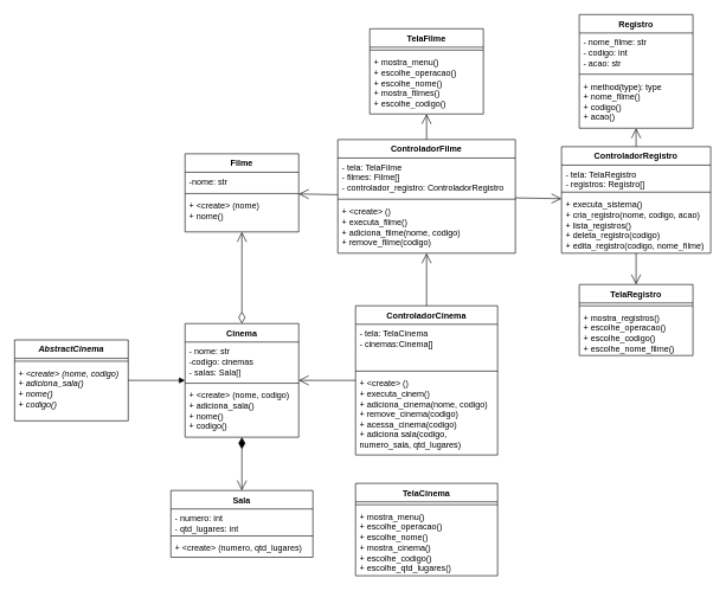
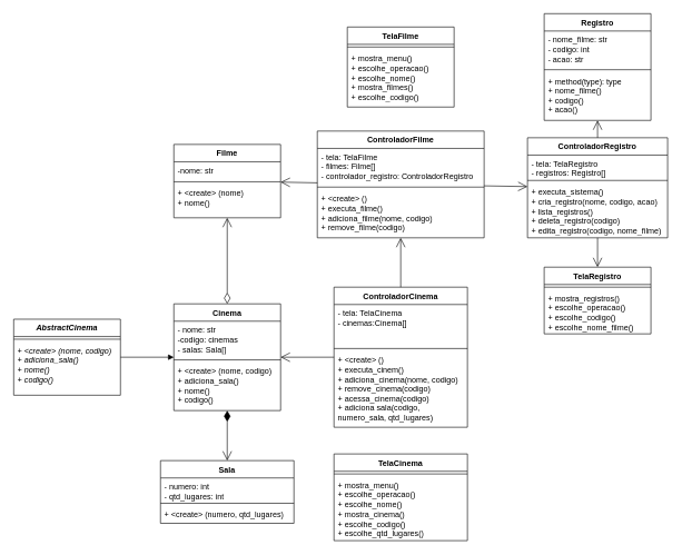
  <mxCell id="0" />
  <mxCell id="1" parent="0" />
  <mxCell id="2" value="Cinema" style="swimlane;fontStyle=1;align=center;verticalAlign=top;childLayout=stackLayout;horizontal=1;startSize=26;horizontalStack=0;resizeParent=1;resizeParentMax=0;resizeLast=0;collapsible=1;marginBottom=0;whiteSpace=wrap;html=1;" parent="1" vertex="1"><mxGeometry x="260" y="455" width="160" height="160" as="geometry" /></mxCell>
  <mxCell id="3" value="- nome: str&lt;br&gt;-codigo: cinemas&lt;br&gt;- salas: Sala[]&amp;nbsp;" style="text;strokeColor=none;fillColor=none;align=left;verticalAlign=top;spacingLeft=4;spacingRight=4;overflow=hidden;rotatable=0;points=[[0,0.5],[1,0.5]];portConstraint=eastwest;whiteSpace=wrap;html=1;" parent="2" vertex="1"><mxGeometry y="26" width="160" height="54" as="geometry" /></mxCell>
  <mxCell id="4" value="" style="line;strokeWidth=1;fillColor=none;align=left;verticalAlign=middle;spacingTop=-1;spacingLeft=3;spacingRight=3;rotatable=0;labelPosition=right;points=[];portConstraint=eastwest;strokeColor=inherit;" parent="2" vertex="1"><mxGeometry y="80" width="160" height="8" as="geometry" /></mxCell>
  <mxCell id="5" value="+ &amp;lt;create&amp;gt; (nome, codigo)&lt;br&gt;+ adiciona_sala()&lt;br&gt;+ nome()&lt;br&gt;+ codigo()" style="text;strokeColor=none;fillColor=none;align=left;verticalAlign=top;spacingLeft=4;spacingRight=4;overflow=hidden;rotatable=0;points=[[0,0.5],[1,0.5]];portConstraint=eastwest;whiteSpace=wrap;html=1;" parent="2" vertex="1"><mxGeometry y="88" width="160" height="72" as="geometry" /></mxCell>
  <mxCell id="6" value="ControladorCinema" style="swimlane;fontStyle=1;align=center;verticalAlign=top;childLayout=stackLayout;horizontal=1;startSize=26;horizontalStack=0;resizeParent=1;resizeParentMax=0;resizeLast=0;collapsible=1;marginBottom=0;whiteSpace=wrap;html=1;" parent="1" vertex="1"><mxGeometry x="500" y="430" width="200" height="210" as="geometry" /></mxCell>
  <mxCell id="7" value="- tela: TelaCinema&lt;br&gt;- cinemas:Cinema[]" style="text;strokeColor=none;fillColor=none;align=left;verticalAlign=top;spacingLeft=4;spacingRight=4;overflow=hidden;rotatable=0;points=[[0,0.5],[1,0.5]];portConstraint=eastwest;whiteSpace=wrap;html=1;" parent="6" vertex="1"><mxGeometry y="26" width="200" height="62" as="geometry" /></mxCell>
  <mxCell id="8" value="" style="line;strokeWidth=1;fillColor=none;align=left;verticalAlign=middle;spacingTop=-1;spacingLeft=3;spacingRight=3;rotatable=0;labelPosition=right;points=[];portConstraint=eastwest;strokeColor=inherit;" parent="6" vertex="1"><mxGeometry y="88" width="200" height="8" as="geometry" /></mxCell>
  <mxCell id="9" value="+ &amp;lt;create&amp;gt; ()&lt;br&gt;+ executa_cinem()&lt;br&gt;+ adiciona_cinema(nome, codigo)&lt;br&gt;+ remove_cinema(codigo)&lt;br&gt;+ acessa_cinema(codigo)&lt;br&gt;+ adiciona sala(codigo, numero_sala, qtd_lugares)" style="text;strokeColor=none;fillColor=none;align=left;verticalAlign=top;spacingLeft=4;spacingRight=4;overflow=hidden;rotatable=0;points=[[0,0.5],[1,0.5]];portConstraint=eastwest;whiteSpace=wrap;html=1;" parent="6" vertex="1"><mxGeometry y="96" width="200" height="114" as="geometry" /></mxCell>
  <mxCell id="10" value="TelaCinema" style="swimlane;fontStyle=1;align=center;verticalAlign=top;childLayout=stackLayout;horizontal=1;startSize=26;horizontalStack=0;resizeParent=1;resizeParentMax=0;resizeLast=0;collapsible=1;marginBottom=0;whiteSpace=wrap;html=1;" parent="1" vertex="1"><mxGeometry x="500" y="680" width="200" height="130" as="geometry" /></mxCell>
  <mxCell id="11" value="" style="line;strokeWidth=1;fillColor=none;align=left;verticalAlign=middle;spacingTop=-1;spacingLeft=3;spacingRight=3;rotatable=0;labelPosition=right;points=[];portConstraint=eastwest;strokeColor=inherit;" parent="10" vertex="1"><mxGeometry y="26" width="200" height="8" as="geometry" /></mxCell>
  <mxCell id="12" value="+ mostra_menu()&lt;br&gt;+ escolhe_operacao()&lt;br&gt;+ escolhe_nome()&lt;br style=&quot;border-color: var(--border-color);&quot;&gt;+ mostra_cinema()&lt;br style=&quot;border-color: var(--border-color);&quot;&gt;+ escolhe_codigo()&lt;br&gt;+ escolhe_qtd_lugares()" style="text;strokeColor=none;fillColor=none;align=left;verticalAlign=top;spacingLeft=4;spacingRight=4;overflow=hidden;rotatable=0;points=[[0,0.5],[1,0.5]];portConstraint=eastwest;whiteSpace=wrap;html=1;" parent="10" vertex="1"><mxGeometry y="34" width="200" height="96" as="geometry" /></mxCell>
  <mxCell id="13" value="Filme" style="swimlane;fontStyle=1;align=center;verticalAlign=top;childLayout=stackLayout;horizontal=1;startSize=26;horizontalStack=0;resizeParent=1;resizeParentMax=0;resizeLast=0;collapsible=1;marginBottom=0;whiteSpace=wrap;html=1;" parent="1" vertex="1"><mxGeometry x="260" y="216" width="160" height="110" as="geometry" /></mxCell>
  <mxCell id="14" value="-nome: str" style="text;strokeColor=none;fillColor=none;align=left;verticalAlign=top;spacingLeft=4;spacingRight=4;overflow=hidden;rotatable=0;points=[[0,0.5],[1,0.5]];portConstraint=eastwest;whiteSpace=wrap;html=1;" parent="13" vertex="1"><mxGeometry y="26" width="160" height="26" as="geometry" /></mxCell>
  <mxCell id="15" value="" style="line;strokeWidth=1;fillColor=none;align=left;verticalAlign=middle;spacingTop=-1;spacingLeft=3;spacingRight=3;rotatable=0;labelPosition=right;points=[];portConstraint=eastwest;strokeColor=inherit;" parent="13" vertex="1"><mxGeometry y="52" width="160" height="8" as="geometry" /></mxCell>
  <mxCell id="16" value="+ &amp;lt;create&amp;gt; (nome)&lt;br&gt;+ nome()" style="text;strokeColor=none;fillColor=none;align=left;verticalAlign=top;spacingLeft=4;spacingRight=4;overflow=hidden;rotatable=0;points=[[0,0.5],[1,0.5]];portConstraint=eastwest;whiteSpace=wrap;html=1;" parent="13" vertex="1"><mxGeometry y="60" width="160" height="50" as="geometry" /></mxCell>
  <mxCell id="17" value="TelaFilme" style="swimlane;fontStyle=1;align=center;verticalAlign=top;childLayout=stackLayout;horizontal=1;startSize=26;horizontalStack=0;resizeParent=1;resizeParentMax=0;resizeLast=0;collapsible=1;marginBottom=0;whiteSpace=wrap;html=1;" parent="1" vertex="1"><mxGeometry x="520" y="40" width="160" height="120" as="geometry" /></mxCell>
  <mxCell id="18" value="" style="line;strokeWidth=1;fillColor=none;align=left;verticalAlign=middle;spacingTop=-1;spacingLeft=3;spacingRight=3;rotatable=0;labelPosition=right;points=[];portConstraint=eastwest;strokeColor=inherit;" parent="17" vertex="1"><mxGeometry y="26" width="160" height="8" as="geometry" /></mxCell>
  <mxCell id="19" value="+ mostra_menu()&lt;br style=&quot;border-color: var(--border-color);&quot;&gt;+ escolhe_operacao()&lt;br style=&quot;border-color: var(--border-color);&quot;&gt;+ escolhe_nome()&lt;br style=&quot;border-color: var(--border-color);&quot;&gt;+ mostra_filmes()&lt;br style=&quot;border-color: var(--border-color);&quot;&gt;+ escolhe_codigo()&lt;br style=&quot;border-color: var(--border-color);&quot;&gt;" style="text;strokeColor=none;fillColor=none;align=left;verticalAlign=top;spacingLeft=4;spacingRight=4;overflow=hidden;rotatable=0;points=[[0,0.5],[1,0.5]];portConstraint=eastwest;whiteSpace=wrap;html=1;" parent="17" vertex="1"><mxGeometry y="34" width="160" height="86" as="geometry" /></mxCell>
  <mxCell id="20" value="ControladorFilme" style="swimlane;fontStyle=1;align=center;verticalAlign=top;childLayout=stackLayout;horizontal=1;startSize=26;horizontalStack=0;resizeParent=1;resizeParentMax=0;resizeLast=0;collapsible=1;marginBottom=0;whiteSpace=wrap;html=1;" parent="1" vertex="1"><mxGeometry x="475" y="196" width="250" height="160" as="geometry" /></mxCell>
  <mxCell id="21" value="- tela: TelaFilme&lt;br style=&quot;border-color: var(--border-color);&quot;&gt;- filmes: Filme[]&lt;br&gt;- controlador_registro: ControladorRegistro" style="text;strokeColor=none;fillColor=none;align=left;verticalAlign=top;spacingLeft=4;spacingRight=4;overflow=hidden;rotatable=0;points=[[0,0.5],[1,0.5]];portConstraint=eastwest;whiteSpace=wrap;html=1;" parent="20" vertex="1"><mxGeometry y="26" width="250" height="54" as="geometry" /></mxCell>
  <mxCell id="22" value="" style="line;strokeWidth=1;fillColor=none;align=left;verticalAlign=middle;spacingTop=-1;spacingLeft=3;spacingRight=3;rotatable=0;labelPosition=right;points=[];portConstraint=eastwest;strokeColor=inherit;" parent="20" vertex="1"><mxGeometry y="80" width="250" height="8" as="geometry" /></mxCell>
  <mxCell id="23" value="+ &amp;lt;create&amp;gt; ()&lt;br style=&quot;border-color: var(--border-color);&quot;&gt;+ executa_filme()&lt;br&gt;+ adiciona_filme(nome, codigo)&lt;br style=&quot;border-color: var(--border-color);&quot;&gt;+ remove_filme(codigo)" style="text;strokeColor=none;fillColor=none;align=left;verticalAlign=top;spacingLeft=4;spacingRight=4;overflow=hidden;rotatable=0;points=[[0,0.5],[1,0.5]];portConstraint=eastwest;whiteSpace=wrap;html=1;" parent="20" vertex="1"><mxGeometry y="88" width="250" height="72" as="geometry" /></mxCell>
  <mxCell id="24" value="Registro" style="swimlane;fontStyle=1;align=center;verticalAlign=top;childLayout=stackLayout;horizontal=1;startSize=26;horizontalStack=0;resizeParent=1;resizeParentMax=0;resizeLast=0;collapsible=1;marginBottom=0;whiteSpace=wrap;html=1;" parent="1" vertex="1"><mxGeometry x="815" width="160" height="160" as="geometry" y="20" /></mxCell>
  <mxCell id="25" value="- nome_filme: str&lt;br&gt;- codigo: int&lt;br&gt;- acao: str" style="text;strokeColor=none;fillColor=none;align=left;verticalAlign=top;spacingLeft=4;spacingRight=4;overflow=hidden;rotatable=0;points=[[0,0.5],[1,0.5]];portConstraint=eastwest;whiteSpace=wrap;html=1;" parent="24" vertex="1"><mxGeometry y="26" width="160" height="54" as="geometry" /></mxCell>
  <mxCell id="26" value="" style="line;strokeWidth=1;fillColor=none;align=left;verticalAlign=middle;spacingTop=-1;spacingLeft=3;spacingRight=3;rotatable=0;labelPosition=right;points=[];portConstraint=eastwest;strokeColor=inherit;" parent="24" vertex="1"><mxGeometry y="80" width="160" height="8" as="geometry" /></mxCell>
  <mxCell id="27" value="+ method(type): type&lt;br&gt;+ nome_filme()&lt;br&gt;+ codigo()&lt;br&gt;+ acao()&lt;br&gt;" style="text;strokeColor=none;fillColor=none;align=left;verticalAlign=top;spacingLeft=4;spacingRight=4;overflow=hidden;rotatable=0;points=[[0,0.5],[1,0.5]];portConstraint=eastwest;whiteSpace=wrap;html=1;" parent="24" vertex="1"><mxGeometry y="88" width="160" height="72" as="geometry" /></mxCell>
  <mxCell id="28" value="ControladorRegistro" style="swimlane;fontStyle=1;align=center;verticalAlign=top;childLayout=stackLayout;horizontal=1;startSize=26;horizontalStack=0;resizeParent=1;resizeParentMax=0;resizeLast=0;collapsible=1;marginBottom=0;whiteSpace=wrap;html=1;" parent="1" vertex="1"><mxGeometry x="790" y="206" width="210" height="150" as="geometry" /></mxCell>
  <mxCell id="29" value="- tela: TelaRegistro&lt;br&gt;- registros: Registro[]" style="text;strokeColor=none;fillColor=none;align=left;verticalAlign=top;spacingLeft=4;spacingRight=4;overflow=hidden;rotatable=0;points=[[0,0.5],[1,0.5]];portConstraint=eastwest;whiteSpace=wrap;html=1;" parent="28" vertex="1"><mxGeometry y="26" width="210" height="34" as="geometry" /></mxCell>
  <mxCell id="30" value="" style="line;strokeWidth=1;fillColor=none;align=left;verticalAlign=middle;spacingTop=-1;spacingLeft=3;spacingRight=3;rotatable=0;labelPosition=right;points=[];portConstraint=eastwest;strokeColor=inherit;" parent="28" vertex="1"><mxGeometry y="60" width="210" height="8" as="geometry" /></mxCell>
  <mxCell id="31" value="+ executa_sistema()&lt;br&gt;+ cria_registro(nome, codigo, acao)&lt;br&gt;+ lista_registros()&lt;br&gt;+ deleta_registro(codigo)&lt;br&gt;+ edita_registro(codigo, nome_filme)" style="text;strokeColor=none;fillColor=none;align=left;verticalAlign=top;spacingLeft=4;spacingRight=4;overflow=hidden;rotatable=0;points=[[0,0.5],[1,0.5]];portConstraint=eastwest;whiteSpace=wrap;html=1;" parent="28" vertex="1"><mxGeometry y="68" width="210" height="82" as="geometry" /></mxCell>
- <mxCell id="32" value="" style="endArrow=open;endFill=1;endSize=12;html=1;rounded=0;" parent="1" source="20" target="17" edge="1"><mxGeometry width="160" relative="1" as="geometry"><mxPoint x="920" y="374" as="sourcePoint" /><mxPoint x="1080" y="374" as="targetPoint" /></mxGeometry></mxCell>
  <mxCell id="33" value="" style="endArrow=open;endFill=1;endSize=12;html=1;rounded=0;" parent="1" source="6" target="2" edge="1"><mxGeometry width="160" relative="1" as="geometry"><mxPoint x="630" y="370" as="sourcePoint" /><mxPoint x="790" y="370" as="targetPoint" /></mxGeometry></mxCell>
  <mxCell id="34" value="" style="endArrow=open;endFill=1;endSize=12;html=1;rounded=0;" parent="1" source="20" target="13" edge="1"><mxGeometry width="160" relative="1" as="geometry"><mxPoint x="920" y="374" as="sourcePoint" /><mxPoint x="1080" y="374" as="targetPoint" /></mxGeometry></mxCell>
  <mxCell id="35" value="TelaRegistro" style="swimlane;fontStyle=1;align=center;verticalAlign=top;childLayout=stackLayout;horizontal=1;startSize=26;horizontalStack=0;resizeParent=1;resizeParentMax=0;resizeLast=0;collapsible=1;marginBottom=0;whiteSpace=wrap;html=1;" parent="1" vertex="1"><mxGeometry x="815" y="400" width="160" height="100" as="geometry" /></mxCell>
  <mxCell id="36" value="" style="line;strokeWidth=1;fillColor=none;align=left;verticalAlign=middle;spacingTop=-1;spacingLeft=3;spacingRight=3;rotatable=0;labelPosition=right;points=[];portConstraint=eastwest;strokeColor=inherit;" parent="35" vertex="1"><mxGeometry y="26" width="160" height="8" as="geometry" /></mxCell>
  <mxCell id="37" value="+ mostra_registros()&lt;br&gt;+ escolhe_operacao()&lt;br&gt;+ escolhe_codigo()&lt;br&gt;+ escolhe_nome_filme()" style="text;strokeColor=none;fillColor=none;align=left;verticalAlign=top;spacingLeft=4;spacingRight=4;overflow=hidden;rotatable=0;points=[[0,0.5],[1,0.5]];portConstraint=eastwest;whiteSpace=wrap;html=1;" parent="35" vertex="1"><mxGeometry y="34" width="160" height="66" as="geometry" /></mxCell>
  <mxCell id="38" value="Sala" style="swimlane;fontStyle=1;align=center;verticalAlign=top;childLayout=stackLayout;horizontal=1;startSize=26;horizontalStack=0;resizeParent=1;resizeParentMax=0;resizeLast=0;collapsible=1;marginBottom=0;whiteSpace=wrap;html=1;" parent="1" vertex="1"><mxGeometry x="240" y="690" width="200" height="94" as="geometry" /></mxCell>
  <mxCell id="39" value="- numero: int&lt;br&gt;- qtd_lugares: int" style="text;strokeColor=none;fillColor=none;align=left;verticalAlign=top;spacingLeft=4;spacingRight=4;overflow=hidden;rotatable=0;points=[[0,0.5],[1,0.5]];portConstraint=eastwest;whiteSpace=wrap;html=1;" parent="38" vertex="1"><mxGeometry y="26" width="200" height="34" as="geometry" /></mxCell>
  <mxCell id="40" value="" style="line;strokeWidth=1;fillColor=none;align=left;verticalAlign=middle;spacingTop=-1;spacingLeft=3;spacingRight=3;rotatable=0;labelPosition=right;points=[];portConstraint=eastwest;strokeColor=inherit;" parent="38" vertex="1"><mxGeometry y="60" width="200" height="8" as="geometry" /></mxCell>
  <mxCell id="41" value="+ &amp;lt;create&amp;gt; (numero, qtd_lugares)" style="text;strokeColor=none;fillColor=none;align=left;verticalAlign=top;spacingLeft=4;spacingRight=4;overflow=hidden;rotatable=0;points=[[0,0.5],[1,0.5]];portConstraint=eastwest;whiteSpace=wrap;html=1;" parent="38" vertex="1"><mxGeometry y="68" width="200" height="26" as="geometry" /></mxCell>
  <mxCell id="42" value="" style="endArrow=open;html=1;endSize=12;startArrow=diamondThin;startSize=14;startFill=1;edgeStyle=orthogonalEdgeStyle;align=left;verticalAlign=bottom;rounded=0;" parent="1" source="2" target="38" edge="1"><mxGeometry x="-1" y="3" relative="1" as="geometry"><mxPoint x="720" y="410" as="sourcePoint" /><mxPoint x="880" y="410" as="targetPoint" /></mxGeometry></mxCell>
  <mxCell id="43" value="" style="endArrow=open;html=1;endSize=12;startArrow=diamondThin;startSize=14;startFill=0;edgeStyle=orthogonalEdgeStyle;align=left;verticalAlign=bottom;rounded=0;" parent="1" source="2" target="13" edge="1"><mxGeometry x="-1" y="3" relative="1" as="geometry"><mxPoint x="720" y="410" as="sourcePoint" /><mxPoint x="880" y="410" as="targetPoint" /></mxGeometry></mxCell>
  <mxCell id="44" value="" style="endArrow=open;endFill=1;endSize=12;html=1;rounded=0;" parent="1" source="6" target="20" edge="1"><mxGeometry width="160" relative="1" as="geometry"><mxPoint x="720" y="410" as="sourcePoint" /><mxPoint x="880" y="410" as="targetPoint" /></mxGeometry></mxCell>
  <mxCell id="45" value="" style="endArrow=open;endFill=1;endSize=12;html=1;rounded=0;" parent="1" source="20" target="28" edge="1"><mxGeometry width="160" relative="1" as="geometry"><mxPoint x="720" y="320" as="sourcePoint" /><mxPoint x="880" y="320" as="targetPoint" /></mxGeometry></mxCell>
  <mxCell id="46" value="" style="endArrow=open;endFill=1;endSize=12;html=1;rounded=0;" parent="1" source="28" target="24" edge="1"><mxGeometry width="160" relative="1" as="geometry"><mxPoint x="750" y="320" as="sourcePoint" /><mxPoint x="910" y="320" as="targetPoint" /></mxGeometry></mxCell>
  <mxCell id="47" value="" style="endArrow=open;endFill=1;endSize=12;html=1;rounded=0;" parent="1" source="28" target="35" edge="1"><mxGeometry width="160" relative="1" as="geometry"><mxPoint x="750" y="320" as="sourcePoint" /><mxPoint x="910" y="320" as="targetPoint" /></mxGeometry></mxCell>
  <mxCell id="48" value="&lt;i&gt;AbstractCinema&lt;/i&gt;" style="swimlane;fontStyle=1;align=center;verticalAlign=top;childLayout=stackLayout;horizontal=1;startSize=26;horizontalStack=0;resizeParent=1;resizeParentMax=0;resizeLast=0;collapsible=1;marginBottom=0;whiteSpace=wrap;html=1;" parent="1" vertex="1"><mxGeometry x="20" y="478" width="160" height="114" as="geometry" /></mxCell>
  <mxCell id="49" value="" style="line;strokeWidth=1;fillColor=none;align=left;verticalAlign=middle;spacingTop=-1;spacingLeft=3;spacingRight=3;rotatable=0;labelPosition=right;points=[];portConstraint=eastwest;strokeColor=inherit;" parent="48" vertex="1"><mxGeometry y="26" width="160" height="8" as="geometry" /></mxCell>
  <mxCell id="50" value="&lt;i&gt;+ &amp;lt;create&amp;gt; (nome, codigo)&lt;br style=&quot;border-color: var(--border-color);&quot;&gt;+ adiciona_sala()&lt;br style=&quot;border-color: var(--border-color);&quot;&gt;+ nome()&lt;br style=&quot;border-color: var(--border-color);&quot;&gt;+ codigo()&lt;/i&gt;" style="text;strokeColor=none;fillColor=none;align=left;verticalAlign=top;spacingLeft=4;spacingRight=4;overflow=hidden;rotatable=0;points=[[0,0.5],[1,0.5]];portConstraint=eastwest;whiteSpace=wrap;html=1;" parent="48" vertex="1"><mxGeometry y="34" width="160" height="80" as="geometry" /></mxCell>
  <mxCell id="51" value="" style="endArrow=block;endFill=1;html=1;edgeStyle=orthogonalEdgeStyle;align=left;verticalAlign=top;rounded=0;" parent="1" source="48" target="2" edge="1"><mxGeometry x="-1" relative="1" as="geometry"><mxPoint x="720" y="430" as="sourcePoint" /><mxPoint x="880" y="430" as="targetPoint" /></mxGeometry></mxCell>
